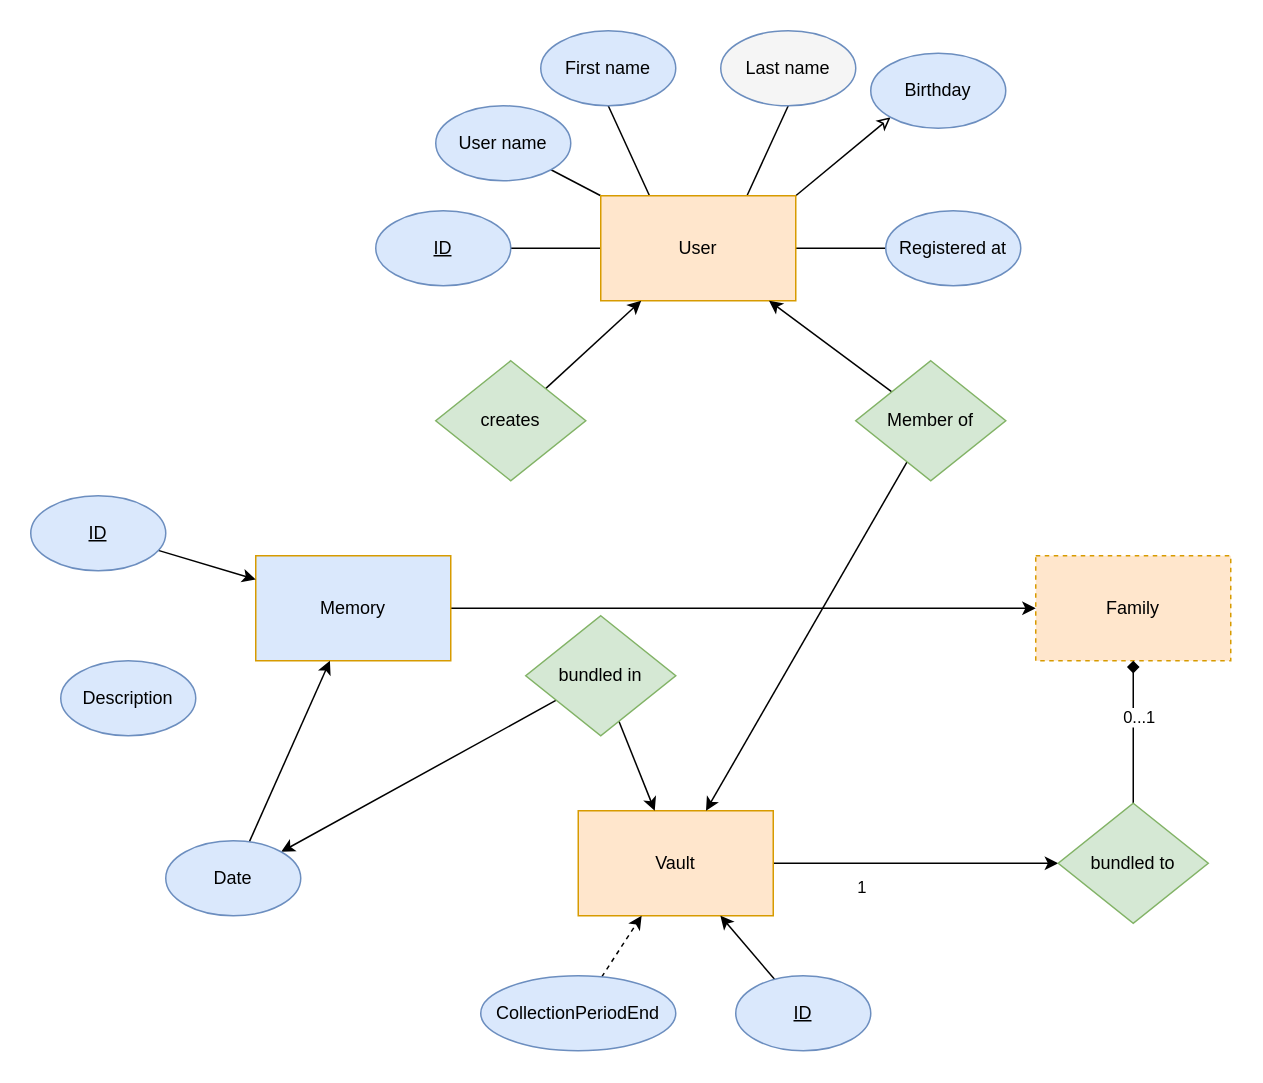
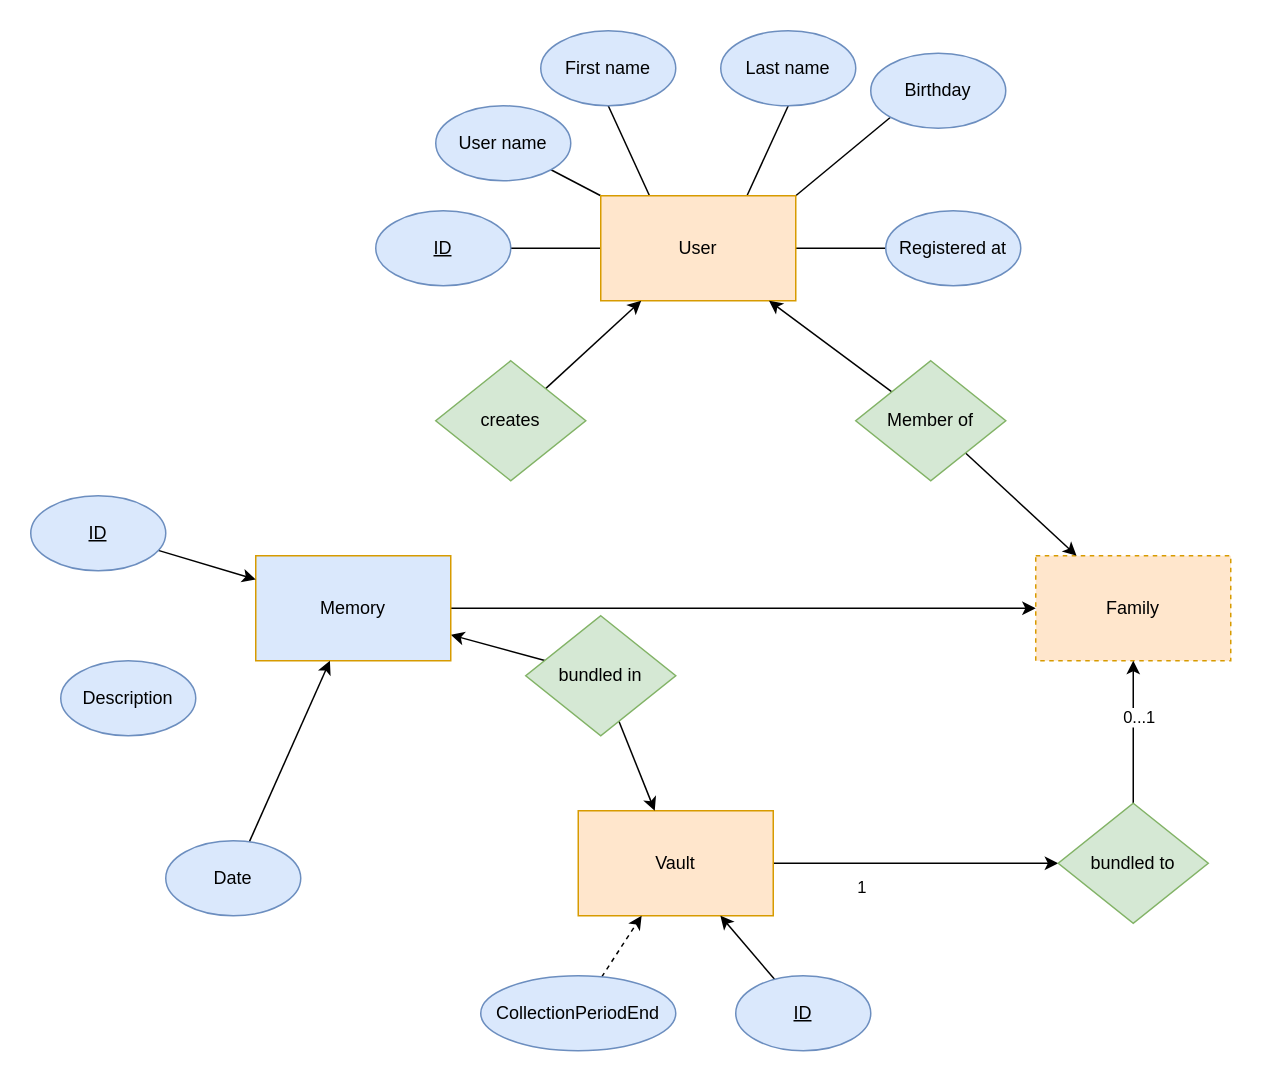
  <mxCell id="0" />
  <mxCell id="1" parent="0" />
  <mxCell id="2" value="" style="group" vertex="1" connectable="0" parent="1"><mxGeometry x="250" y="20" width="430" height="180" as="geometry" /></mxCell>
  <mxCell id="3" style="edgeStyle=none;html=1;exitX=0;exitY=0.5;exitDx=0;exitDy=0;entryX=1;entryY=0.5;entryDx=0;entryDy=0;endArrow=none;endFill=0;" edge="1" parent="2" source="9" target="10"><mxGeometry relative="1" as="geometry" /></mxCell>
  <mxCell id="4" style="edgeStyle=none;html=1;exitX=0;exitY=0;exitDx=0;exitDy=0;entryX=1;entryY=1;entryDx=0;entryDy=0;endArrow=none;endFill=0;" edge="1" parent="2" source="9" target="12"><mxGeometry relative="1" as="geometry" /></mxCell>
  <mxCell id="5" style="edgeStyle=none;html=1;exitX=0.25;exitY=0;exitDx=0;exitDy=0;entryX=0.5;entryY=1;entryDx=0;entryDy=0;endArrow=none;endFill=0;" edge="1" parent="2" source="9" target="11"><mxGeometry relative="1" as="geometry" /></mxCell>
  <mxCell id="6" style="edgeStyle=none;html=1;exitX=0.75;exitY=0;exitDx=0;exitDy=0;entryX=0.5;entryY=1;entryDx=0;entryDy=0;endArrow=none;endFill=0;" edge="1" parent="2" source="9" target="13"><mxGeometry relative="1" as="geometry" /></mxCell>
- <mxCell id="7" style="edgeStyle=none;html=1;exitX=1;exitY=0;exitDx=0;exitDy=0;entryX=0;entryY=1;entryDx=0;entryDy=0;endArrow=classic;endFill=0;" edge="1" parent="2" source="9" target="14"><mxGeometry relative="1" as="geometry" /></mxCell>
+ <mxCell id="7" style="edgeStyle=none;html=1;exitX=1;exitY=0;exitDx=0;exitDy=0;entryX=0;entryY=1;entryDx=0;entryDy=0;endArrow=none;endFill=0;" edge="1" parent="2" source="9" target="14"><mxGeometry relative="1" as="geometry" /></mxCell>
  <mxCell id="8" style="edgeStyle=none;html=1;exitX=1;exitY=0.5;exitDx=0;exitDy=0;entryX=0;entryY=0.5;entryDx=0;entryDy=0;endArrow=none;endFill=0;" edge="1" parent="2" source="9" target="15"><mxGeometry relative="1" as="geometry" /></mxCell>
  <mxCell id="9" value="User" style="rounded=0;whiteSpace=wrap;html=1;fillColor=#ffe6cc;strokeColor=#d79b00;" vertex="1" parent="2"><mxGeometry x="150" y="110" width="130" height="70" as="geometry" /></mxCell>
  <mxCell id="10" value="ID" style="ellipse;whiteSpace=wrap;html=1;fontStyle=4;fillColor=#dae8fc;strokeColor=#6c8ebf;" vertex="1" parent="2"><mxGeometry y="120" width="90" height="50" as="geometry" /></mxCell>
  <mxCell id="11" value="First name" style="ellipse;whiteSpace=wrap;html=1;fontStyle=0;fillColor=#dae8fc;strokeColor=#6c8ebf;" vertex="1" parent="2"><mxGeometry x="110" width="90" height="50" as="geometry" /></mxCell>
  <mxCell id="12" value="User name" style="ellipse;whiteSpace=wrap;html=1;fontStyle=0;fillColor=#dae8fc;strokeColor=#6c8ebf;" vertex="1" parent="2"><mxGeometry x="40" y="50" width="90" height="50" as="geometry" /></mxCell>
- <mxCell id="13" value="Last name" style="ellipse;whiteSpace=wrap;html=1;fontStyle=0;fillColor=#f5f5f5;strokeColor=#6c8ebf;" vertex="1" parent="2"><mxGeometry x="230" width="90" height="50" as="geometry" /></mxCell>
+ <mxCell id="13" value="Last name" style="ellipse;whiteSpace=wrap;html=1;fontStyle=0;fillColor=#dae8fc;strokeColor=#6c8ebf;" vertex="1" parent="2"><mxGeometry x="230" width="90" height="50" as="geometry" /></mxCell>
  <mxCell id="14" value="Birthday" style="ellipse;whiteSpace=wrap;html=1;fontStyle=0;fillColor=#dae8fc;strokeColor=#6c8ebf;" vertex="1" parent="2"><mxGeometry x="330" y="15" width="90" height="50" as="geometry" /></mxCell>
  <mxCell id="15" value="Registered at" style="ellipse;whiteSpace=wrap;html=1;fontStyle=0;fillColor=#dae8fc;strokeColor=#6c8ebf;" vertex="1" parent="2"><mxGeometry x="340" y="120" width="90" height="50" as="geometry" /></mxCell>
  <mxCell id="16" value="" style="edgeStyle=none;html=1;" edge="1" parent="1" source="18" target="26"><mxGeometry relative="1" as="geometry" /></mxCell>
  <mxCell id="17" value="1" style="edgeLabel;html=1;align=center;verticalAlign=middle;resizable=0;points=[];" vertex="1" connectable="0" parent="16"><mxGeometry x="-0.126" relative="1" as="geometry"><mxPoint x="-25" y="15" as="offset" /></mxGeometry></mxCell>
  <mxCell id="18" value="Vault" style="rounded=0;whiteSpace=wrap;html=1;fillColor=#ffe6cc;strokeColor=#d79b00;" vertex="1" parent="1"><mxGeometry x="385" y="540" width="130" height="70" as="geometry" /></mxCell>
  <mxCell id="19" value="" style="edgeStyle=none;html=1;" edge="1" parent="1" source="20" target="18"><mxGeometry relative="1" as="geometry" /></mxCell>
  <mxCell id="20" value="ID" style="ellipse;whiteSpace=wrap;html=1;fontStyle=4;fillColor=#dae8fc;strokeColor=#6c8ebf;" vertex="1" parent="1"><mxGeometry x="490" y="650" width="90" height="50" as="geometry" /></mxCell>
  <mxCell id="21" value="" style="edgeStyle=none;html=1;dashed=1;" edge="1" parent="1" source="22" target="18"><mxGeometry relative="1" as="geometry" /></mxCell>
  <mxCell id="22" value="CollectionPeriodEnd" style="ellipse;whiteSpace=wrap;html=1;fontStyle=0;fillColor=#dae8fc;strokeColor=#6c8ebf;" vertex="1" parent="1"><mxGeometry x="320" y="650" width="130" height="50" as="geometry" /></mxCell>
  <mxCell id="23" value="Family" style="rounded=0;whiteSpace=wrap;html=1;fillColor=#ffe6cc;strokeColor=#d79b00;dashed=1;" vertex="1" parent="1"><mxGeometry x="690" y="370" width="130" height="70" as="geometry" /></mxCell>
- <mxCell id="24" value="" style="edgeStyle=none;html=1;endArrow=diamond;" edge="1" parent="1" source="26" target="23"><mxGeometry relative="1" as="geometry" /></mxCell>
+ <mxCell id="24" value="" style="edgeStyle=none;html=1;" edge="1" parent="1" source="26" target="23"><mxGeometry relative="1" as="geometry" /></mxCell>
  <mxCell id="25" value="0...1" style="edgeLabel;html=1;align=center;verticalAlign=middle;resizable=0;points=[];" vertex="1" connectable="0" parent="24"><mxGeometry x="0.479" y="-3" relative="1" as="geometry"><mxPoint y="12" as="offset" /></mxGeometry></mxCell>
  <mxCell id="26" value="bundled to" style="rhombus;whiteSpace=wrap;html=1;fillColor=#d5e8d4;strokeColor=#82b366;" vertex="1" parent="1"><mxGeometry x="705" y="535" width="100" height="80" as="geometry" /></mxCell>
  <mxCell id="27" value="" style="edgeStyle=none;html=1;" edge="1" parent="1" source="28" target="9"><mxGeometry relative="1" as="geometry" /></mxCell>
  <mxCell id="28" value="creates" style="rhombus;whiteSpace=wrap;html=1;fillColor=#d5e8d4;strokeColor=#82b366;" vertex="1" parent="1"><mxGeometry x="290" y="240" width="100" height="80" as="geometry" /></mxCell>
  <mxCell id="29" value="" style="edgeStyle=none;html=1;" edge="1" parent="1" source="33" target="23"><mxGeometry relative="1" as="geometry" /></mxCell>
- <mxCell id="30" value="" style="edgeStyle=none;html=1;" edge="1" parent="1" source="32" target="38"><mxGeometry relative="1" as="geometry" /></mxCell>
+ <mxCell id="30" value="" style="edgeStyle=none;html=1;" edge="1" parent="1" source="32" target="33"><mxGeometry relative="1" as="geometry" /></mxCell>
  <mxCell id="31" value="" style="edgeStyle=none;html=1;" edge="1" parent="1" source="32" target="18"><mxGeometry relative="1" as="geometry" /></mxCell>
  <mxCell id="32" value="bundled in" style="rhombus;whiteSpace=wrap;html=1;fillColor=#d5e8d4;strokeColor=#82b366;" vertex="1" parent="1"><mxGeometry x="350" y="410" width="100" height="80" as="geometry" /></mxCell>
  <mxCell id="33" value="Memory" style="rounded=0;whiteSpace=wrap;html=1;fillColor=#dae8fc;strokeColor=#d79b00;" vertex="1" parent="1"><mxGeometry x="170" y="370" width="130" height="70" as="geometry" /></mxCell>
  <mxCell id="34" value="" style="edgeStyle=none;html=1;" edge="1" parent="1" source="35" target="33"><mxGeometry relative="1" as="geometry" /></mxCell>
  <mxCell id="35" value="ID" style="ellipse;whiteSpace=wrap;html=1;fontStyle=4;fillColor=#dae8fc;strokeColor=#6c8ebf;" vertex="1" parent="1"><mxGeometry x="20" y="330" width="90" height="50" as="geometry" /></mxCell>
  <mxCell id="36" value="Description" style="ellipse;whiteSpace=wrap;html=1;fontStyle=0;fillColor=#dae8fc;strokeColor=#6c8ebf;" vertex="1" parent="1"><mxGeometry x="40" y="440" width="90" height="50" as="geometry" /></mxCell>
  <mxCell id="37" value="" style="edgeStyle=none;html=1;" edge="1" parent="1" source="38" target="33"><mxGeometry relative="1" as="geometry" /></mxCell>
  <mxCell id="38" value="Date" style="ellipse;whiteSpace=wrap;html=1;fontStyle=0;fillColor=#dae8fc;strokeColor=#6c8ebf;" vertex="1" parent="1"><mxGeometry x="110" y="560" width="90" height="50" as="geometry" /></mxCell>
  <mxCell id="39" value="" style="edgeStyle=none;html=1;" edge="1" parent="1" source="41" target="9"><mxGeometry relative="1" as="geometry" /></mxCell>
- <mxCell id="40" value="" style="edgeStyle=none;html=1;" edge="1" parent="1" source="41" target="18"><mxGeometry relative="1" as="geometry" /></mxCell>
+ <mxCell id="40" value="" style="edgeStyle=none;html=1;" edge="1" parent="1" source="41" target="23"><mxGeometry relative="1" as="geometry" /></mxCell>
  <mxCell id="41" value="Member of" style="rhombus;whiteSpace=wrap;html=1;fillColor=#d5e8d4;strokeColor=#82b366;" vertex="1" parent="1"><mxGeometry x="570" y="240" width="100" height="80" as="geometry" /></mxCell>
